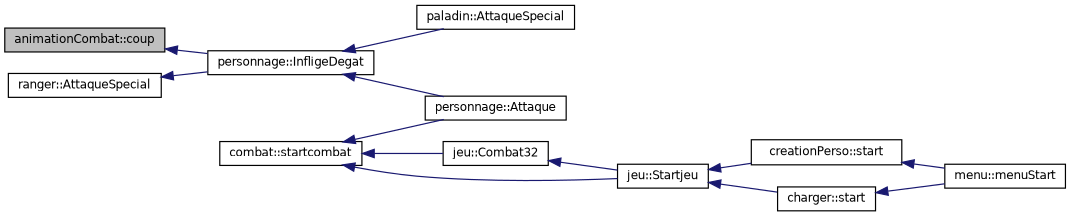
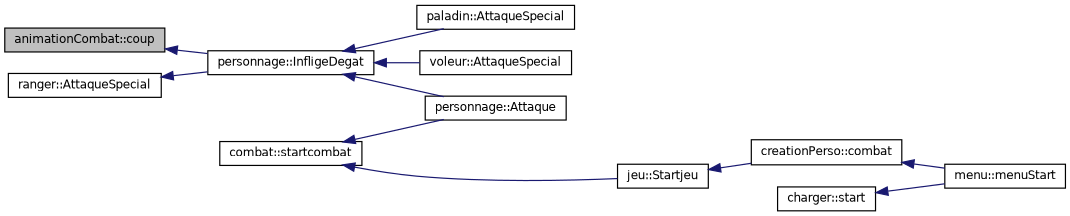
  digraph {
    rankdir=LR
    node [color=black fillcolor=white fontname=Helvetica fontsize=10 shape=record style=filled]
    edge [color=midnightblue dir=back fontname=Helvetica fontsize=10 labelfontname=Helvetica labelfontsize=10 style=solid]
    n1 [fillcolor=grey75 fontcolor=black height=0.2 label="animationCombat::coup" width=0.4]
    n2 [height=0.2 label="personnage::InfligeDegat" width=0.4]
    n3 [height=0.2 label="paladin::AttaqueSpecial" width=0.4]
    n4 [height=0.2 label="personnage::Attaque" width=0.4]
+   n5 [height=0.2 label="voleur::AttaqueSpecial" width=0.4]
    n6 [height=0.2 label="ranger::AttaqueSpecial" width=0.4]
    n7 [height=0.2 label="combat::startcombat" width=0.4]
-   n8 [height=0.2 label="jeu::Combat32" width=0.4]
    n9 [height=0.2 label="jeu::Startjeu" width=0.4]
-   n10 [height=0.2 label="creationPerso::start" width=0.4]
+   n10 [height=0.2 label="creationPerso::combat" width=0.4]
    n11 [height=0.2 label="charger::start" width=0.4]
    n12 [height=0.2 label="menu::menuStart" width=0.4]
    n1 -> n2
    n2 -> n3
    n2 -> n4
+   n2 -> n5
    n6 -> n2
    n7 -> n4
-   n7 -> n8
    n7 -> n9
-   n8 -> n9
    n9 -> n10
-   n9 -> n11
    n10 -> n12
    n11 -> n12
  }
